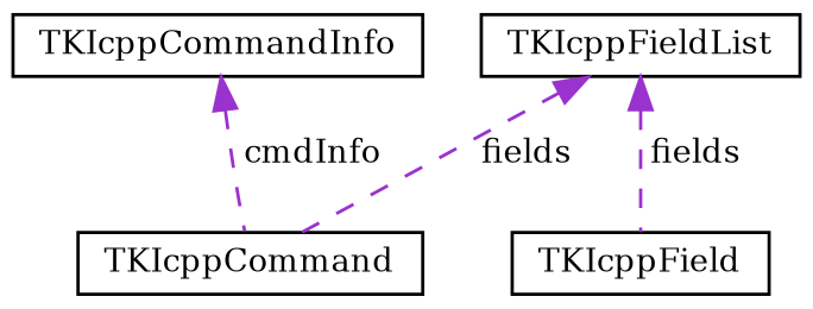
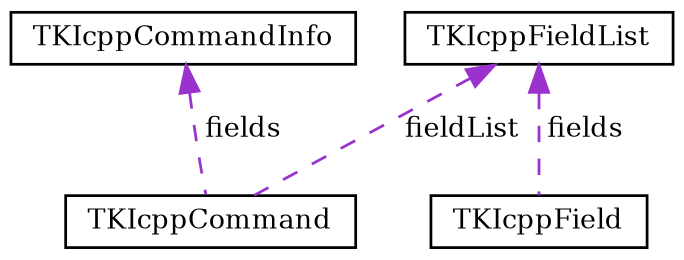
  digraph {
    fontname="DejaVu Serif"
    node [color=black fillcolor=white fontname="DejaVu Serif" fontsize=10 shape=record style=filled]
    edge [color=darkorchid3 dir=back fontname="DejaVu Serif" fontsize=10 labelfontname=Helvetica labelfontsize=10 style=dashed]
    n1 [height=0.2 label=TKIcppCommand width=0.4]
    n2 [height=0.2 label=TKIcppCommandInfo width=0.4]
    n3 [height=0.2 label=TKIcppFieldList width=0.4]
    n4 [height=0.2 label=TKIcppField width=0.4]
-   n2 -> n1 [label=" cmdInfo"]
-   n3 -> n1 [label=" fields"]
+   n2 -> n1 [label=" fields"]
+   n3 -> n1 [label=" fieldList"]
    n3 -> n4 [label=" fields"]
  }
